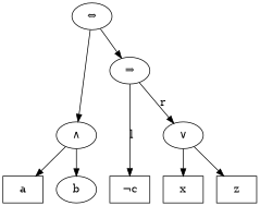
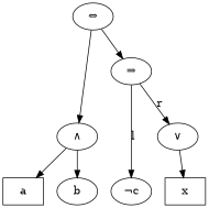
  digraph {
    node [color=black fillcolor=white fontcolor=black style=filled]
    edge [color=black fontcolor=black]
    n1 [label=a shape=box]
    n2 [label=b shape=ellipse]
-   n3 [label="¬c" shape=box]
+   n3 [label="¬c" shape=ellipse]
    n4 [label=x shape=box]
-   n5 [label=z shape=box]
    n6 [label="∧"]
    n7 [label="∨"]
    n8 [label="⇒"]
    n9 [label="⇔"]
    subgraph sub_1 {
      rank=same
      n1
      n2
      n3
      n4
-     n5
    }
    n6 -> n1
    n6 -> n2
    n7 -> n4
-   n7 -> n5
    n8 -> n3 [label=l]
    n8 -> n7 [label=r]
    n9 -> n6
    n9 -> n8
  }
